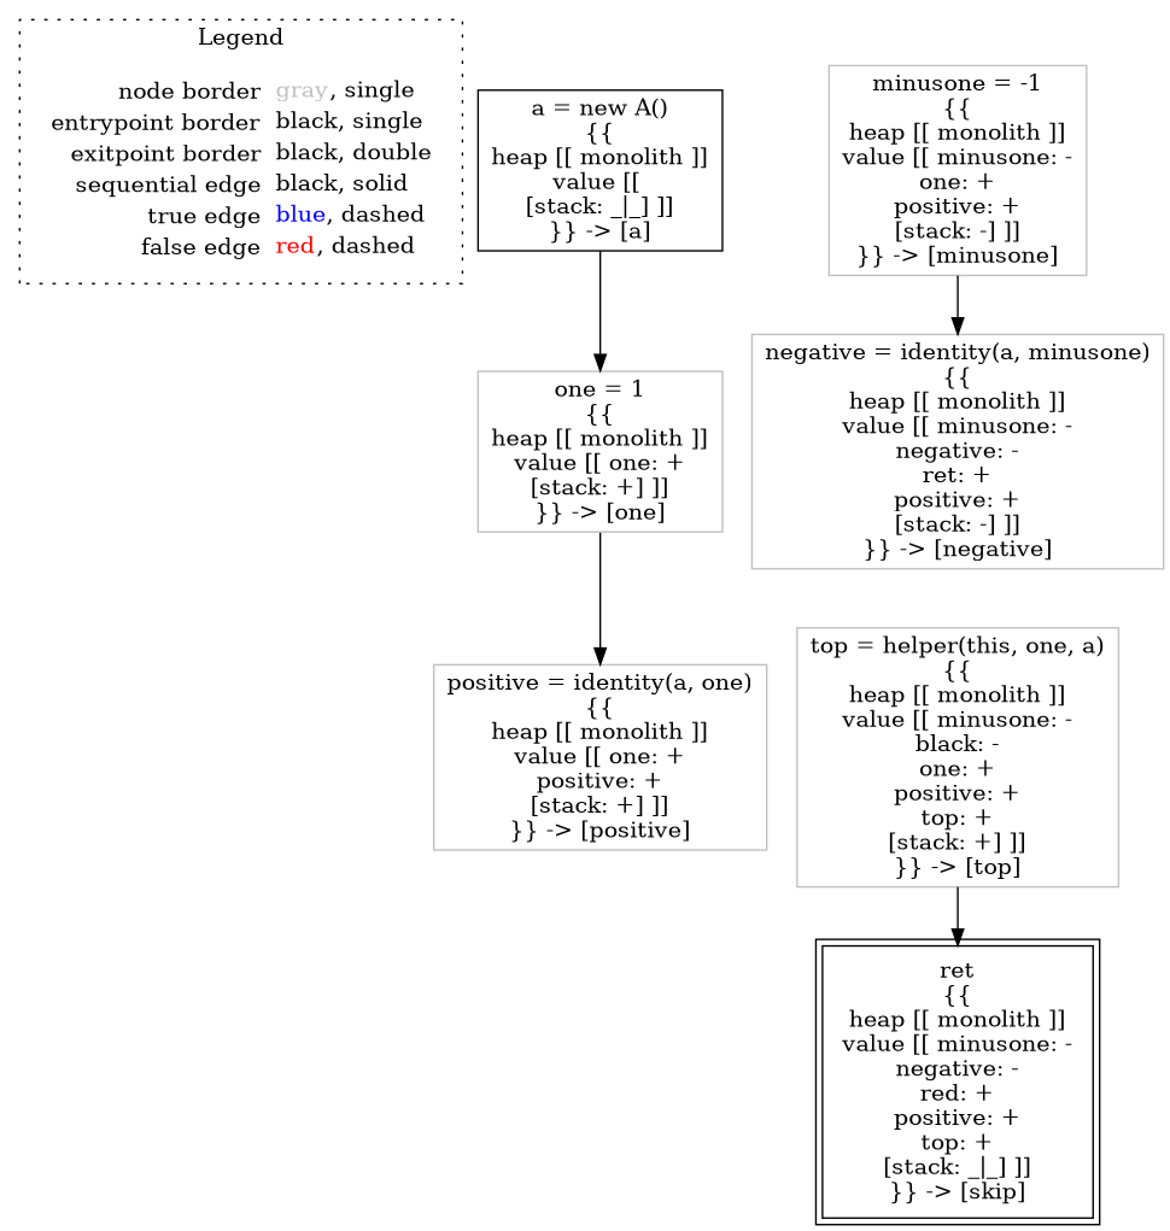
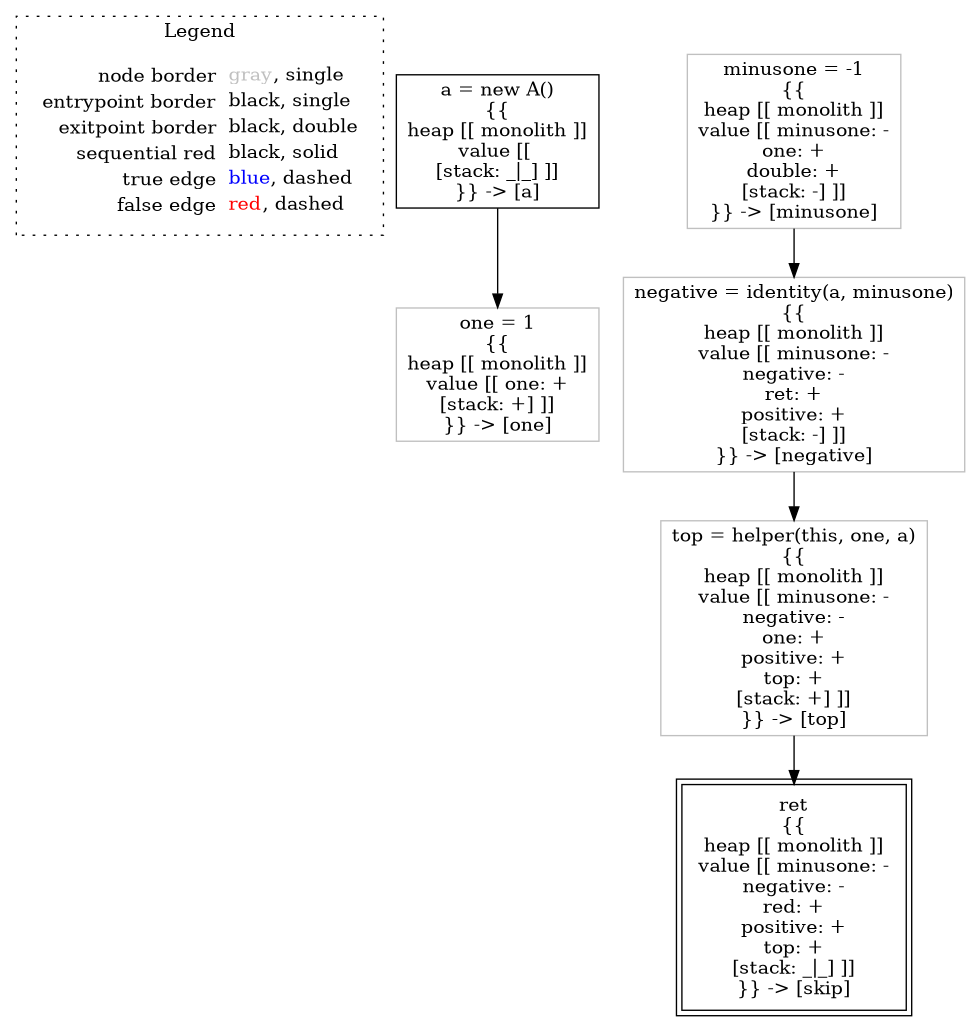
  digraph {
    node [shape=rect color=gray]
    edge [color=black]
-   n1 [label=<<table border="0" cellpadding="2" cellspacing="0" cellborder="0"><tr><td align="right">node border&nbsp;</td><td align="left"><font color="gray">gray</font>, single</td></tr><tr><td align="right">entrypoint border&nbsp;</td><td align="left"><font color="black">black</font>, single</td></tr><tr><td align="right">exitpoint border&nbsp;</td><td align="left"><font color="black">black</font>, double</td></tr><tr><td align="right">sequential edge&nbsp;</td><td align="left"><font color="black">black</font>, solid</td></tr><tr><td align="right">true edge&nbsp;</td><td align="left"><font color="blue">blue</font>, dashed</td></tr><tr><td align="right">false edge&nbsp;</td><td align="left"><font color="red">red</font>, dashed</td></tr></table>> shape=plaintext color=""]
+   n1 [label=<<table border="0" cellpadding="2" cellspacing="0" cellborder="0"><tr><td align="right">node border&nbsp;</td><td align="left"><font color="gray">gray</font>, single</td></tr><tr><td align="right">entrypoint border&nbsp;</td><td align="left"><font color="black">black</font>, single</td></tr><tr><td align="right">exitpoint border&nbsp;</td><td align="left"><font color="black">black</font>, double</td></tr><tr><td align="right">sequential red&nbsp;</td><td align="left"><font color="black">black</font>, solid</td></tr><tr><td align="right">true edge&nbsp;</td><td align="left"><font color="blue">blue</font>, dashed</td></tr><tr><td align="right">false edge&nbsp;</td><td align="left"><font color="red">red</font>, dashed</td></tr></table>> shape=plaintext color=""]
    n2 [color=black label=<a = new A()<BR/>{{<BR/>heap [[ monolith ]]<BR/>value [[ <BR/>[stack: _|_] ]]<BR/>}} -&gt; [a]>]
    n3 [label=<one = 1<BR/>{{<BR/>heap [[ monolith ]]<BR/>value [[ one: +<BR/>[stack: +] ]]<BR/>}} -&gt; [one]>]
-   n4 [label=<positive = identity(a, one)<BR/>{{<BR/>heap [[ monolith ]]<BR/>value [[ one: +<BR/>positive: +<BR/>[stack: +] ]]<BR/>}} -&gt; [positive]>]
-   n5 [label=<top = helper(this, one, a)<BR/>{{<BR/>heap [[ monolith ]]<BR/>value [[ minusone: -<BR/>black: -<BR/>one: +<BR/>positive: +<BR/>top: +<BR/>[stack: +] ]]<BR/>}} -&gt; [top]>]
+   n5 [label=<top = helper(this, one, a)<BR/>{{<BR/>heap [[ monolith ]]<BR/>value [[ minusone: -<BR/>negative: -<BR/>one: +<BR/>positive: +<BR/>top: +<BR/>[stack: +] ]]<BR/>}} -&gt; [top]>]
    n6 [color=black label=<ret<BR/>{{<BR/>heap [[ monolith ]]<BR/>value [[ minusone: -<BR/>negative: -<BR/>red: +<BR/>positive: +<BR/>top: +<BR/>[stack: _|_] ]]<BR/>}} -&gt; [skip]> peripheries=2]
-   n7 [label=<minusone = -1<BR/>{{<BR/>heap [[ monolith ]]<BR/>value [[ minusone: -<BR/>one: +<BR/>positive: +<BR/>[stack: -] ]]<BR/>}} -&gt; [minusone]>]
+   n7 [label=<minusone = -1<BR/>{{<BR/>heap [[ monolith ]]<BR/>value [[ minusone: -<BR/>one: +<BR/>double: +<BR/>[stack: -] ]]<BR/>}} -&gt; [minusone]>]
    n8 [label=<negative = identity(a, minusone)<BR/>{{<BR/>heap [[ monolith ]]<BR/>value [[ minusone: -<BR/>negative: -<BR/>ret: +<BR/>positive: +<BR/>[stack: -] ]]<BR/>}} -&gt; [negative]>]
    subgraph cluster_1 {
      label=Legend
      style=dotted
      n1
    }
    n2 -> n3
-   n3 -> n4
    n5 -> n6
    n7 -> n8
+   n8 -> n5
  }
